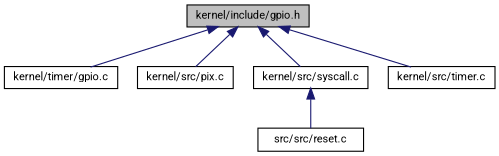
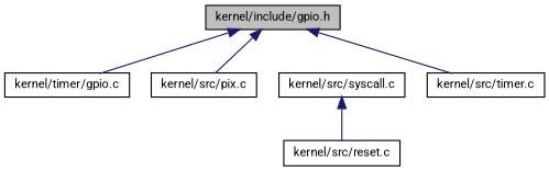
  digraph {
    fontname=Roboto
    node [color=black fillcolor=white fontname=Roboto fontsize=10 shape=record style=filled]
    edge [color=midnightblue dir=back fontname=Roboto fontsize=10 labelfontname=Helvetica labelfontsize=10 style=solid]
    n1 [fillcolor=grey75 fontcolor=black height=0.2 label="kernel/include/gpio.h" width=0.4]
    n2 [height=0.2 label="kernel/timer/gpio.c" width=0.4]
    n3 [height=0.2 label="kernel/src/pix.c" width=0.4]
    n4 [height=0.2 label="kernel/src/syscall.c" width=0.4]
    n5 [height=0.2 label="kernel/src/timer.c" width=0.4]
-   n6 [height=0.2 label="src/src/reset.c" width=0.4]
+   n6 [height=0.2 label="kernel/src/reset.c" width=0.4]
    n1 -> n2
    n1 -> n3
-   n1 -> n4
    n1 -> n5
    n4 -> n6
  }
